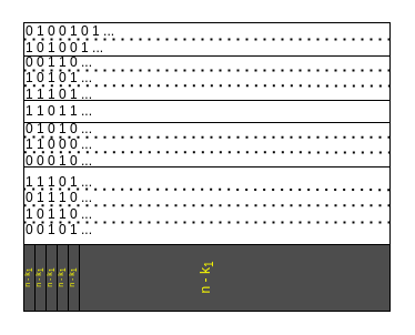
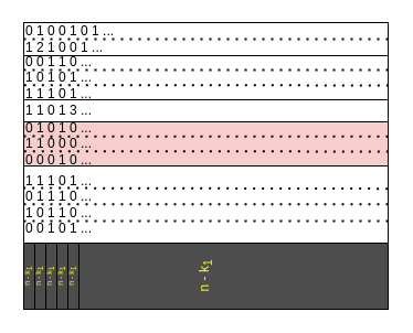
  <mxCell id="0" />
  <mxCell id="1" parent="0" />
  <mxCell id="2" value="n - k&lt;sub&gt;1&lt;/sub&gt;" style="rounded=0;whiteSpace=wrap;strokeColor=default;strokeWidth=1;fontSize=12;fontColor=#FFFF00;fillColor=#4D4D4D;horizontal=0;html=1;verticalAlign=middle;" vertex="1" parent="1"><mxGeometry x="21" y="220" width="330" height="60" as="geometry" /></mxCell>
  <mxCell id="3" value="0 0 1 1 0 ...&lt;br&gt;1 0 1 0 1 ...&lt;br&gt;1 1 1 0 1 ..." style="rounded=0;whiteSpace=wrap;html=1;strokeWidth=1;align=left;" vertex="1" parent="1"><mxGeometry x="21" y="50" width="330" height="40" as="geometry" /></mxCell>
- <mxCell id="4" value="1 1 0 1 1 ..." style="rounded=0;whiteSpace=wrap;html=1;align=left;" vertex="1" parent="1"><mxGeometry x="21" y="90" width="330" height="20" as="geometry" /></mxCell>
+ <mxCell id="4" value="1 1 0 1 3 ..." style="rounded=0;whiteSpace=wrap;html=1;align=left;" vertex="1" parent="1"><mxGeometry x="21" y="90" width="330" height="20" as="geometry" /></mxCell>
  <mxCell id="5" value="1 1 1 0 1 ...&lt;br&gt;0 1 1 1 0 ...&lt;br&gt;1 0 1 1 0 ...&lt;br&gt;0 0 1 0 1 ..." style="rounded=0;whiteSpace=wrap;html=1;align=left;" vertex="1" parent="1"><mxGeometry x="21" y="150" width="330" height="70" as="geometry" /></mxCell>
- <mxCell id="6" value="&lt;div style=&quot;font-size: 12px;&quot;&gt;&lt;font style=&quot;font-size: 12px;&quot;&gt;0 1 0 0 1 0 1 ...&lt;/font&gt;&lt;/div&gt;&lt;font style=&quot;font-size: 12px;&quot;&gt;1 0 1 0 0 1 ...&lt;/font&gt;" style="rounded=0;whiteSpace=wrap;html=1;align=left;fontSize=12;" vertex="1" parent="1"><mxGeometry x="21" y="20" width="330" height="30" as="geometry" /></mxCell>
+ <mxCell id="6" value="&lt;div style=&quot;font-size: 12px;&quot;&gt;&lt;font style=&quot;font-size: 12px;&quot;&gt;0 1 0 0 1 0 1 ...&lt;/font&gt;&lt;/div&gt;&lt;font style=&quot;font-size: 12px;&quot;&gt;1 2 1 0 0 1 ...&lt;/font&gt;" style="rounded=0;whiteSpace=wrap;html=1;align=left;fontSize=12;" vertex="1" parent="1"><mxGeometry x="21" y="20" width="330" height="30" as="geometry" /></mxCell>
  <mxCell id="7" value="" style="endArrow=none;dashed=1;html=1;dashPattern=1 3;strokeWidth=2;rounded=0;fontColor=#006600;entryX=0.999;entryY=0.673;entryDx=0;entryDy=0;entryPerimeter=0;exitX=0.001;exitY=0.668;exitDx=0;exitDy=0;exitPerimeter=0;" edge="1" parent="1" source="3" target="3"><mxGeometry width="50" height="50" relative="1" as="geometry"><mxPoint x="21" y="80" as="sourcePoint" /><mxPoint x="361.33" y="73.2" as="targetPoint" /></mxGeometry></mxCell>
- <mxCell id="8" value="0 1 0 1 0 ...&lt;br&gt;1 1 0 0 0 ...&lt;br&gt;0 0 0 1 0 ..." style="rounded=0;whiteSpace=wrap;html=1;strokeWidth=1;align=left;" vertex="1" parent="1"><mxGeometry x="21" y="110" width="330" height="40" as="geometry" /></mxCell>
+ <mxCell id="8" value="0 1 0 1 0 ...&lt;br&gt;1 1 0 0 0 ...&lt;br&gt;0 0 0 1 0 ..." style="rounded=0;whiteSpace=wrap;html=1;strokeWidth=1;align=left;fillColor=#f8cecc;" vertex="1" parent="1"><mxGeometry x="21" y="110" width="330" height="40" as="geometry" /></mxCell>
  <mxCell id="9" value="" style="endArrow=none;dashed=1;html=1;dashPattern=1 3;strokeWidth=2;rounded=0;fontColor=#006600;exitX=0;exitY=0.328;exitDx=0;exitDy=0;entryX=1.001;entryY=0.33;entryDx=0;entryDy=0;exitPerimeter=0;entryPerimeter=0;" edge="1" parent="1" source="8" target="8"><mxGeometry width="50" height="50" relative="1" as="geometry"><mxPoint x="21" y="130" as="sourcePoint" /><mxPoint x="351" y="130" as="targetPoint" /></mxGeometry></mxCell>
  <mxCell id="10" value="" style="endArrow=none;dashed=1;html=1;dashPattern=1 3;strokeWidth=2;rounded=0;fontColor=#006600;entryX=0.999;entryY=0.673;entryDx=0;entryDy=0;entryPerimeter=0;exitX=0.001;exitY=0.668;exitDx=0;exitDy=0;exitPerimeter=0;" edge="1" parent="1" source="8" target="8"><mxGeometry width="50" height="50" relative="1" as="geometry"><mxPoint x="21" y="140" as="sourcePoint" /><mxPoint x="361.33" y="133.2" as="targetPoint" /></mxGeometry></mxCell>
  <mxCell id="11" value="" style="endArrow=none;dashed=1;html=1;dashPattern=1 3;strokeWidth=2;rounded=0;fontColor=#006600;exitX=0;exitY=0.328;exitDx=0;exitDy=0;entryX=1.001;entryY=0.33;entryDx=0;entryDy=0;exitPerimeter=0;entryPerimeter=0;" edge="1" parent="1"><mxGeometry width="50" height="50" relative="1" as="geometry"><mxPoint x="21" y="200" as="sourcePoint" /><mxPoint x="351.33" y="200.08" as="targetPoint" /></mxGeometry></mxCell>
  <mxCell id="12" value="" style="endArrow=none;dashed=1;html=1;dashPattern=1 3;strokeWidth=2;rounded=0;fontColor=#006600;exitX=0;exitY=0.328;exitDx=0;exitDy=0;entryX=1.001;entryY=0.33;entryDx=0;entryDy=0;exitPerimeter=0;entryPerimeter=0;" edge="1" parent="1"><mxGeometry width="50" height="50" relative="1" as="geometry"><mxPoint x="21" y="184.71" as="sourcePoint" /><mxPoint x="351.33" y="184.79" as="targetPoint" /></mxGeometry></mxCell>
  <mxCell id="13" value="" style="endArrow=none;dashed=1;html=1;dashPattern=1 3;strokeWidth=2;rounded=0;fontColor=#006600;exitX=0;exitY=0.5;exitDx=0;exitDy=0;entryX=1;entryY=0.5;entryDx=0;entryDy=0;" edge="1" parent="1" source="6" target="6"><mxGeometry width="50" height="50" relative="1" as="geometry"><mxPoint x="21" y="35" as="sourcePoint" /><mxPoint x="351" y="10" as="targetPoint" /></mxGeometry></mxCell>
  <mxCell id="14" value="" style="endArrow=none;dashed=1;html=1;dashPattern=1 3;strokeWidth=2;rounded=0;fontColor=#006600;exitX=0;exitY=0.328;exitDx=0;exitDy=0;exitPerimeter=0;entryX=1.001;entryY=0.328;entryDx=0;entryDy=0;entryPerimeter=0;" edge="1" parent="1" source="3" target="3"><mxGeometry width="50" height="50" relative="1" as="geometry"><mxPoint x="21" y="63.12" as="sourcePoint" /><mxPoint x="361" y="50" as="targetPoint" /></mxGeometry></mxCell>
  <mxCell id="15" value="" style="endArrow=none;dashed=1;html=1;dashPattern=1 3;strokeWidth=2;rounded=0;fontColor=#006600;exitX=0;exitY=0.328;exitDx=0;exitDy=0;entryX=0.996;entryY=0.295;entryDx=0;entryDy=0;exitPerimeter=0;entryPerimeter=0;" edge="1" parent="1"><mxGeometry width="50" height="50" relative="1" as="geometry"><mxPoint x="20.67" y="170" as="sourcePoint" /><mxPoint x="350.56" y="170.65" as="targetPoint" /></mxGeometry></mxCell>
  <mxCell id="16" value="n - k&lt;sub style=&quot;font-size: 7px;&quot;&gt;1&lt;/sub&gt;" style="rounded=0;whiteSpace=wrap;html=1;strokeColor=default;strokeWidth=1;fontSize=7;fontColor=#FFFF00;fillColor=#4D4D4D;horizontal=0;" vertex="1" parent="1"><mxGeometry x="21" y="220" width="10" height="60" as="geometry" /></mxCell>
  <mxCell id="17" value="n - k&lt;sub style=&quot;font-size: 7px;&quot;&gt;1&lt;/sub&gt;" style="rounded=0;whiteSpace=wrap;html=1;strokeColor=default;strokeWidth=1;fontSize=7;fontColor=#FFFF00;fillColor=#4D4D4D;horizontal=0;" vertex="1" parent="1"><mxGeometry x="31" y="220" width="10" height="60" as="geometry" /></mxCell>
  <mxCell id="18" value="n - k&lt;sub style=&quot;font-size: 7px;&quot;&gt;1&lt;/sub&gt;" style="rounded=0;whiteSpace=wrap;html=1;strokeColor=default;strokeWidth=1;fontSize=7;fontColor=#FFFF00;fillColor=#4D4D4D;horizontal=0;" vertex="1" parent="1"><mxGeometry x="41" y="220" width="10" height="60" as="geometry" /></mxCell>
  <mxCell id="19" value="n - k&lt;sub style=&quot;font-size: 7px;&quot;&gt;1&lt;/sub&gt;" style="rounded=0;whiteSpace=wrap;html=1;strokeColor=default;strokeWidth=1;fontSize=7;fontColor=#FFFF00;fillColor=#4D4D4D;horizontal=0;" vertex="1" parent="1"><mxGeometry x="51" y="220" width="10" height="60" as="geometry" /></mxCell>
  <mxCell id="20" value="n - k&lt;sub style=&quot;font-size: 7px;&quot;&gt;1&lt;/sub&gt;" style="rounded=0;whiteSpace=wrap;html=1;strokeColor=default;strokeWidth=1;fontSize=7;fontColor=#FFFF00;fillColor=#4D4D4D;horizontal=0;" vertex="1" parent="1"><mxGeometry x="61" y="220" width="10" height="60" as="geometry" /></mxCell>
